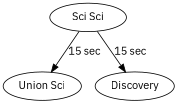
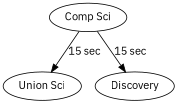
  digraph {
    fontname="IBM Plex Sans"
    node [fontname="IBM Plex Sans"]
    edge [fontname="IBM Plex Sans"]
    n1 [label="Union Sci"]
-   "Comp Sci" [label="Sci Sci"]
+   "Comp Sci"
    Discovery
    "Comp Sci" -> n1 [label="15 sec" seconds=15]
    "Comp Sci" -> Discovery [label="15 sec" seconds=10]
  }
